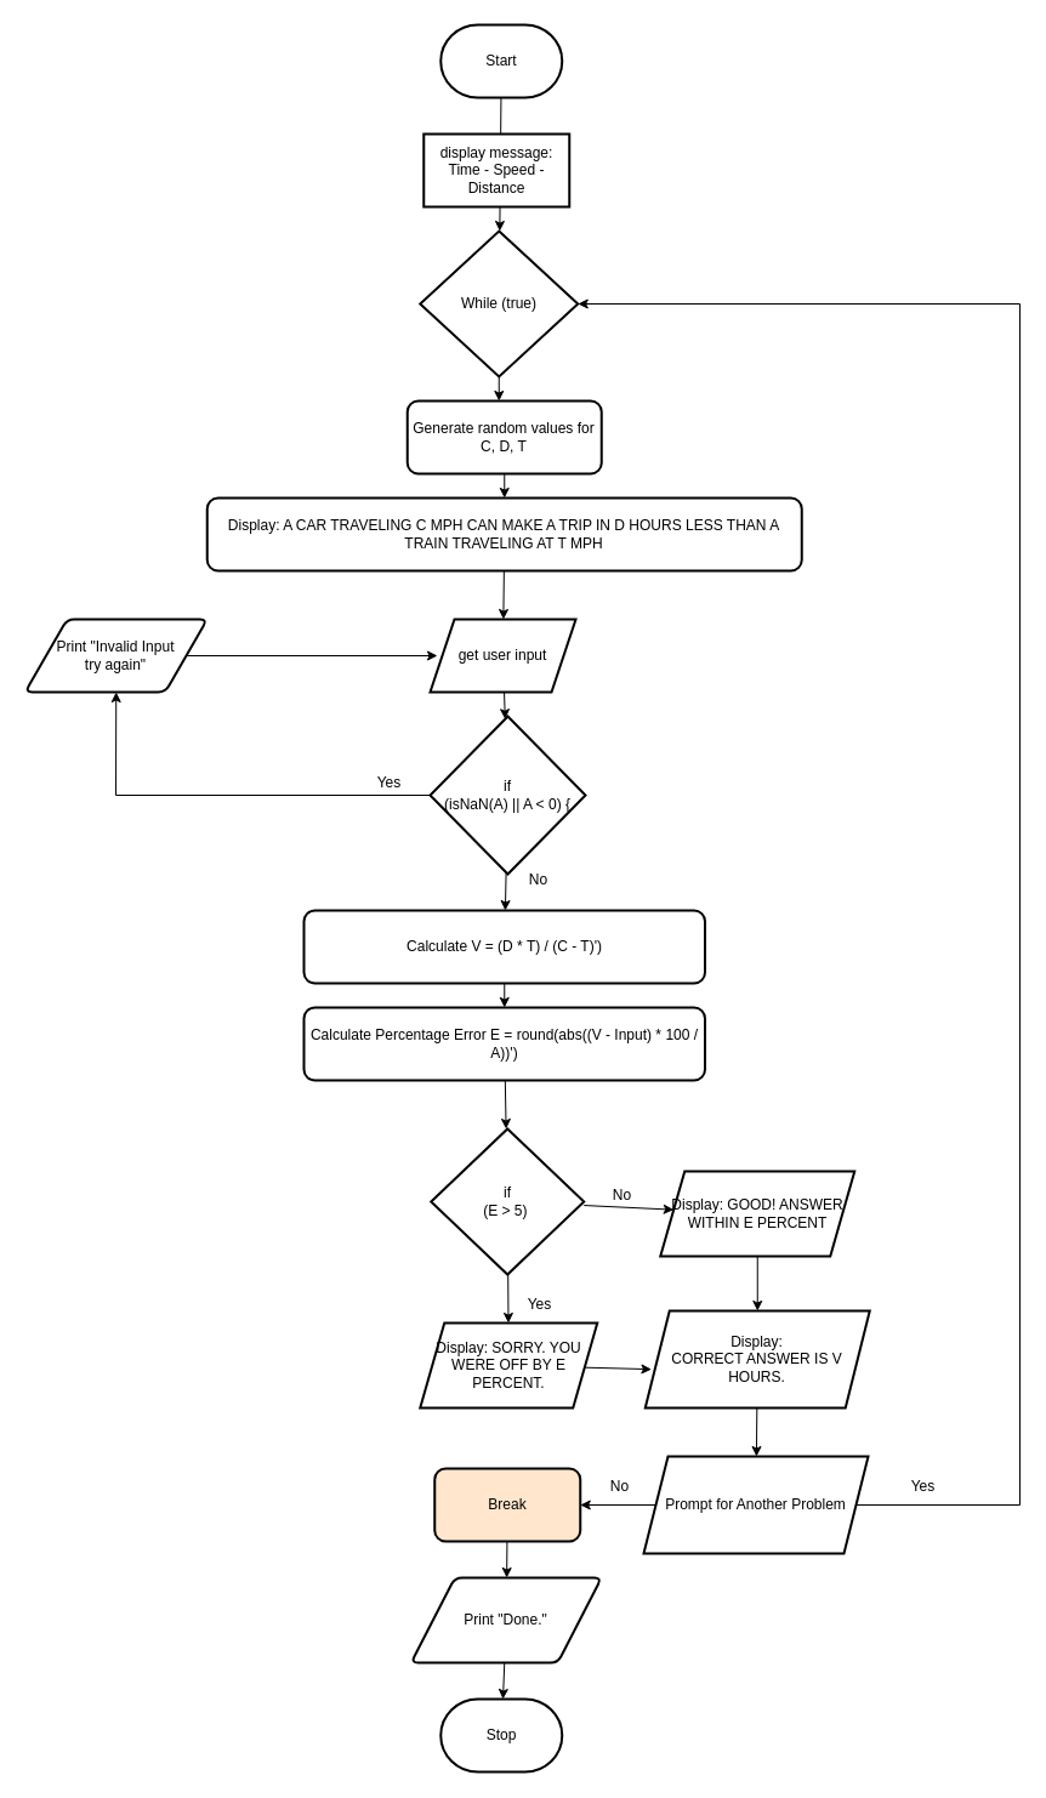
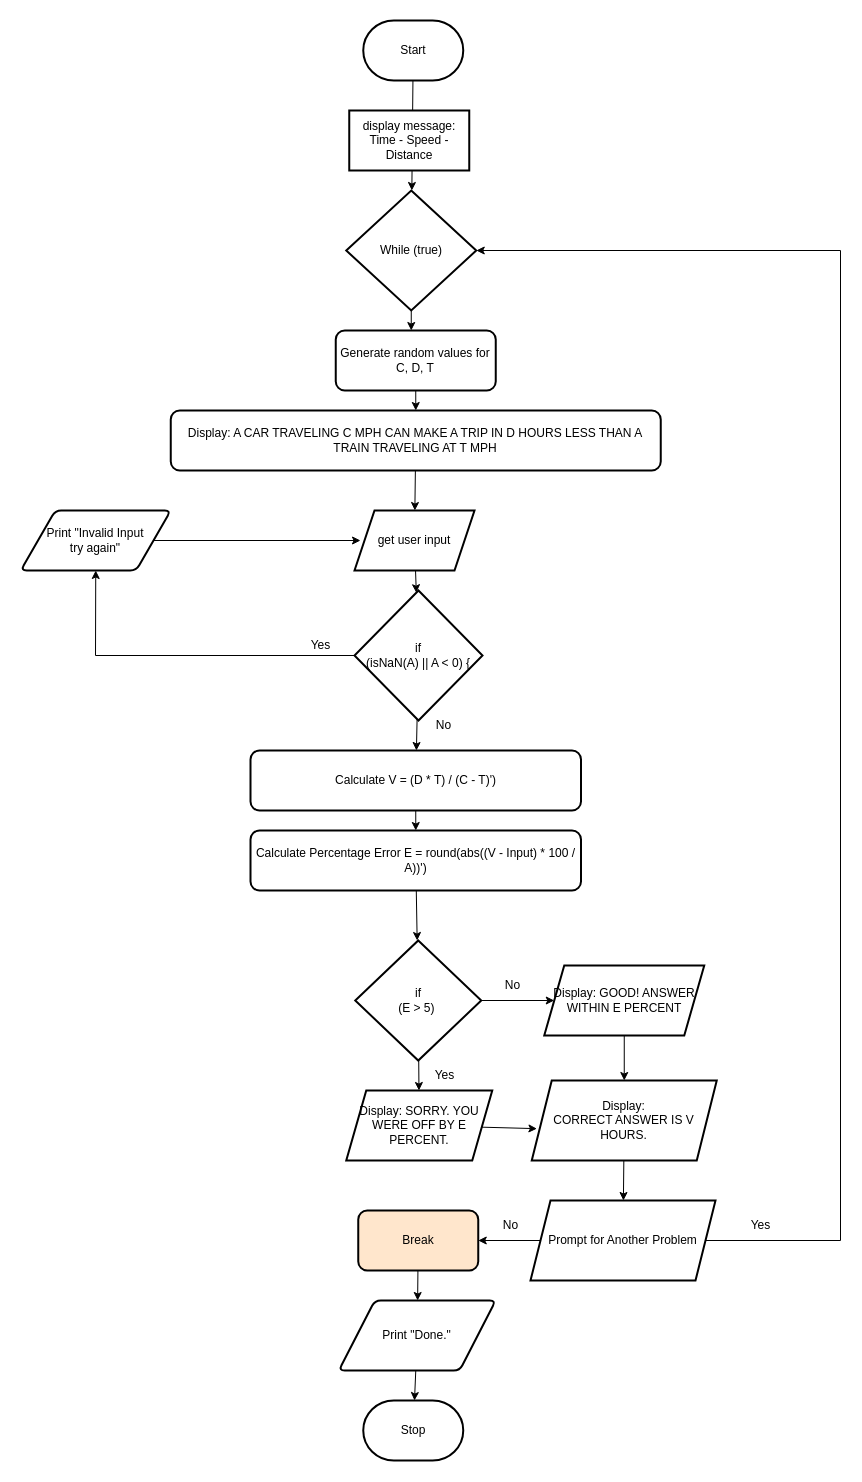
  <mxCell id="0" />
  <mxCell id="1" parent="0" />
  <mxCell id="2" value="" style="edgeStyle=none;html=1;" edge="1" parent="1" source="3" target="10"><mxGeometry relative="1" as="geometry" /></mxCell>
  <mxCell id="3" value="Start" style="strokeWidth=2;html=1;shape=mxgraph.flowchart.terminator;whiteSpace=wrap;" vertex="1" parent="1"><mxGeometry x="362.75" y="20" width="100" height="60" as="geometry" /></mxCell>
  <mxCell id="4" value="" style="edgeStyle=none;html=1;" edge="1" parent="1" source="5" target="8"><mxGeometry relative="1" as="geometry" /></mxCell>
  <mxCell id="5" value="Generate random values for C, D, T" style="rounded=1;whiteSpace=wrap;html=1;strokeWidth=2;" vertex="1" parent="1"><mxGeometry x="335.25" y="330" width="160" height="60" as="geometry" /></mxCell>
  <mxCell id="6" value="display message:&lt;br&gt;Time - Speed - Distance" style="whiteSpace=wrap;html=1;strokeWidth=2;rounded=0;" vertex="1" parent="1"><mxGeometry x="348.75" y="110" width="120" height="60" as="geometry" /></mxCell>
  <mxCell id="7" value="" style="edgeStyle=none;rounded=0;html=1;" edge="1" parent="1" source="8" target="12"><mxGeometry relative="1" as="geometry" /></mxCell>
  <mxCell id="8" value="Display: A CAR TRAVELING C MPH CAN MAKE A TRIP IN D HOURS LESS THAN A TRAIN TRAVELING AT T MPH" style="rounded=1;whiteSpace=wrap;html=1;strokeWidth=2;" vertex="1" parent="1"><mxGeometry x="170.25" y="410" width="490" height="60" as="geometry" /></mxCell>
  <mxCell id="9" value="" style="edgeStyle=none;html=1;" edge="1" parent="1" source="10"><mxGeometry relative="1" as="geometry"><mxPoint x="410.75" y="330" as="targetPoint" /></mxGeometry></mxCell>
  <mxCell id="10" value="While (true)" style="strokeWidth=2;html=1;shape=mxgraph.flowchart.decision;whiteSpace=wrap;" vertex="1" parent="1"><mxGeometry x="345.75" y="190" width="130" height="120" as="geometry" /></mxCell>
  <mxCell id="11" value="" style="edgeStyle=none;html=1;" edge="1" parent="1" source="12" target="20"><mxGeometry relative="1" as="geometry" /></mxCell>
  <mxCell id="12" value="get user input" style="shape=parallelogram;perimeter=parallelogramPerimeter;whiteSpace=wrap;html=1;fixedSize=1;strokeWidth=2;" vertex="1" parent="1"><mxGeometry x="354" y="510" width="120" height="60" as="geometry" /></mxCell>
  <mxCell id="13" value="" style="edgeStyle=none;rounded=0;html=1;" edge="1" parent="1" source="15" target="24"><mxGeometry relative="1" as="geometry" /></mxCell>
  <mxCell id="14" value="" style="edgeStyle=none;rounded=0;html=1;" edge="1" parent="1" source="15" target="26"><mxGeometry relative="1" as="geometry" /></mxCell>
- <mxCell id="15" value="if &lt;br&gt;(E &amp;gt; 5)&amp;nbsp;" style="strokeWidth=2;html=1;shape=mxgraph.flowchart.decision;whiteSpace=wrap;" vertex="1" parent="1"><mxGeometry x="354.75" y="930" width="126" height="120" as="geometry" /></mxCell>
+ <mxCell id="15" value="if &lt;br&gt;(E &amp;gt; 5)&amp;nbsp;" style="strokeWidth=2;html=1;shape=mxgraph.flowchart.decision;whiteSpace=wrap;" vertex="1" parent="1"><mxGeometry x="354.75" y="940" width="126" height="120" as="geometry" /></mxCell>
  <mxCell id="16" value="Yes" style="text;html=1;align=center;verticalAlign=middle;resizable=0;points=[];autosize=1;strokeColor=none;fillColor=none;" vertex="1" parent="1"><mxGeometry x="300" y="630" width="40" height="30" as="geometry" /></mxCell>
  <mxCell id="17" value="No" style="text;html=1;align=center;verticalAlign=middle;resizable=0;points=[];autosize=1;strokeColor=none;fillColor=none;" vertex="1" parent="1"><mxGeometry x="422.75" y="710" width="40" height="30" as="geometry" /></mxCell>
  <mxCell id="18" style="edgeStyle=none;html=1;entryX=0.5;entryY=1;entryDx=0;entryDy=0;rounded=0;" edge="1" parent="1" source="20" target="22"><mxGeometry relative="1" as="geometry"><Array as="points"><mxPoint x="95" y="655" /></Array></mxGeometry></mxCell>
  <mxCell id="19" value="" style="edgeStyle=none;rounded=0;html=1;" edge="1" parent="1" source="20" target="30"><mxGeometry relative="1" as="geometry" /></mxCell>
  <mxCell id="20" value="if &lt;br&gt;(isNaN(A) || A &amp;lt; 0) {" style="rhombus;whiteSpace=wrap;html=1;strokeWidth=2;" vertex="1" parent="1"><mxGeometry x="354" y="590" width="128" height="130" as="geometry" /></mxCell>
  <mxCell id="21" style="edgeStyle=none;rounded=0;html=1;entryX=0.05;entryY=0.5;entryDx=0;entryDy=0;entryPerimeter=0;" edge="1" parent="1" source="22" target="12"><mxGeometry relative="1" as="geometry" /></mxCell>
  <mxCell id="22" value="Print &quot;Invalid Input&lt;br&gt;try again&quot;" style="shape=parallelogram;html=1;strokeWidth=2;perimeter=parallelogramPerimeter;whiteSpace=wrap;rounded=1;arcSize=12;size=0.23;" vertex="1" parent="1"><mxGeometry x="20.25" y="510" width="150" height="60" as="geometry" /></mxCell>
  <mxCell id="23" value="" style="edgeStyle=none;rounded=0;html=1;" edge="1" parent="1" source="24" target="28"><mxGeometry relative="1" as="geometry" /></mxCell>
  <mxCell id="24" value="Display: GOOD! ANSWER WITHIN E PERCENT" style="shape=parallelogram;perimeter=parallelogramPerimeter;whiteSpace=wrap;html=1;fixedSize=1;strokeWidth=2;" vertex="1" parent="1"><mxGeometry x="543.75" y="965" width="160" height="70" as="geometry" /></mxCell>
  <mxCell id="25" value="" style="edgeStyle=none;rounded=0;html=1;entryX=0.028;entryY=0.602;entryDx=0;entryDy=0;entryPerimeter=0;" edge="1" parent="1" source="26" target="28"><mxGeometry relative="1" as="geometry" /></mxCell>
  <mxCell id="26" value="Display: SORRY. YOU WERE OFF BY E PERCENT." style="shape=parallelogram;perimeter=parallelogramPerimeter;whiteSpace=wrap;html=1;fixedSize=1;strokeWidth=2;" vertex="1" parent="1"><mxGeometry x="345.75" y="1090" width="146" height="70" as="geometry" /></mxCell>
  <mxCell id="27" value="" style="edgeStyle=none;rounded=0;html=1;" edge="1" parent="1" source="28" target="35"><mxGeometry relative="1" as="geometry" /></mxCell>
  <mxCell id="28" value="Display: &lt;br&gt;CORRECT ANSWER IS V HOURS." style="shape=parallelogram;perimeter=parallelogramPerimeter;whiteSpace=wrap;html=1;fixedSize=1;strokeWidth=2;" vertex="1" parent="1"><mxGeometry x="531.25" y="1080" width="185" height="80" as="geometry" /></mxCell>
  <mxCell id="29" value="" style="edgeStyle=none;rounded=0;html=1;" edge="1" parent="1" source="30" target="32"><mxGeometry relative="1" as="geometry" /></mxCell>
  <mxCell id="30" value="Calculate V = (D * T) / (C - T)')" style="rounded=1;whiteSpace=wrap;html=1;strokeWidth=2;" vertex="1" parent="1"><mxGeometry x="250" y="750" width="330.5" height="60" as="geometry" /></mxCell>
  <mxCell id="31" value="" style="edgeStyle=none;rounded=0;html=1;" edge="1" parent="1" source="32" target="15"><mxGeometry relative="1" as="geometry" /></mxCell>
  <mxCell id="32" value="Calculate Percentage Error E = round(abs((V - Input) * 100 / A))')" style="rounded=1;whiteSpace=wrap;html=1;strokeWidth=2;" vertex="1" parent="1"><mxGeometry x="250" y="830" width="330.5" height="60" as="geometry" /></mxCell>
  <mxCell id="33" value="" style="edgeStyle=none;rounded=0;html=1;" edge="1" parent="1" source="35" target="38"><mxGeometry relative="1" as="geometry" /></mxCell>
  <mxCell id="34" style="edgeStyle=none;rounded=0;html=1;exitX=1;exitY=0.5;exitDx=0;exitDy=0;entryX=1;entryY=0.5;entryDx=0;entryDy=0;entryPerimeter=0;" edge="1" parent="1" source="35" target="10"><mxGeometry relative="1" as="geometry"><Array as="points"><mxPoint x="840" y="1240" /><mxPoint x="840" y="250" /></Array></mxGeometry></mxCell>
  <mxCell id="35" value="Prompt for Another Problem" style="shape=parallelogram;perimeter=parallelogramPerimeter;whiteSpace=wrap;html=1;fixedSize=1;strokeWidth=2;" vertex="1" parent="1"><mxGeometry x="530" y="1200" width="185" height="80" as="geometry" /></mxCell>
  <mxCell id="36" value="Stop" style="strokeWidth=2;html=1;shape=mxgraph.flowchart.terminator;whiteSpace=wrap;" vertex="1" parent="1"><mxGeometry x="362.75" y="1400" width="100" height="60" as="geometry" /></mxCell>
  <mxCell id="37" value="" style="edgeStyle=none;rounded=0;html=1;" edge="1" parent="1" source="38" target="40"><mxGeometry relative="1" as="geometry" /></mxCell>
  <mxCell id="38" value="Break" style="rounded=1;whiteSpace=wrap;html=1;strokeWidth=2;fillColor=#ffe6cc;" vertex="1" parent="1"><mxGeometry x="357.75" y="1210" width="120" height="60" as="geometry" /></mxCell>
  <mxCell id="39" value="" style="edgeStyle=none;rounded=0;html=1;" edge="1" parent="1" source="40" target="36"><mxGeometry relative="1" as="geometry" /></mxCell>
  <mxCell id="40" value="Print &quot;Done.&quot;" style="shape=parallelogram;html=1;strokeWidth=2;perimeter=parallelogramPerimeter;whiteSpace=wrap;rounded=1;arcSize=12;size=0.23;" vertex="1" parent="1"><mxGeometry x="338.25" y="1300" width="157" height="70" as="geometry" /></mxCell>
  <mxCell id="41" value="No" style="text;html=1;align=center;verticalAlign=middle;resizable=0;points=[];autosize=1;strokeColor=none;fillColor=none;" vertex="1" parent="1"><mxGeometry x="491.75" y="970" width="40" height="30" as="geometry" /></mxCell>
  <mxCell id="42" value="No" style="text;html=1;align=center;verticalAlign=middle;resizable=0;points=[];autosize=1;strokeColor=none;fillColor=none;" vertex="1" parent="1"><mxGeometry x="490" y="1210" width="40" height="30" as="geometry" /></mxCell>
  <mxCell id="43" value="Yes" style="text;html=1;align=center;verticalAlign=middle;resizable=0;points=[];autosize=1;strokeColor=none;fillColor=none;" vertex="1" parent="1"><mxGeometry x="740" y="1210" width="40" height="30" as="geometry" /></mxCell>
  <mxCell id="44" value="Yes" style="text;html=1;align=center;verticalAlign=middle;resizable=0;points=[];autosize=1;strokeColor=none;fillColor=none;" vertex="1" parent="1"><mxGeometry x="424" y="1060" width="40" height="30" as="geometry" /></mxCell>
